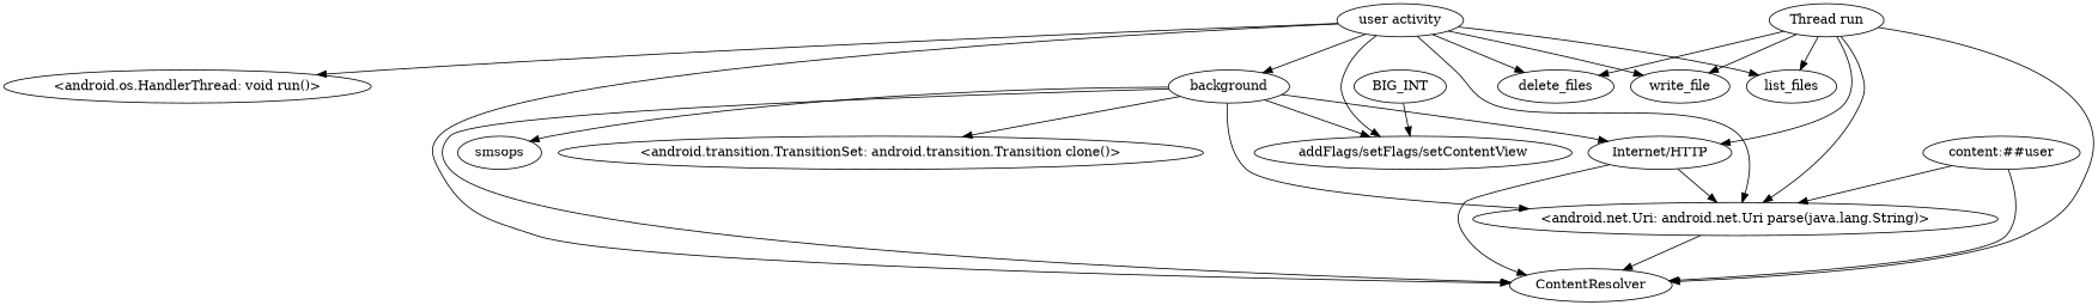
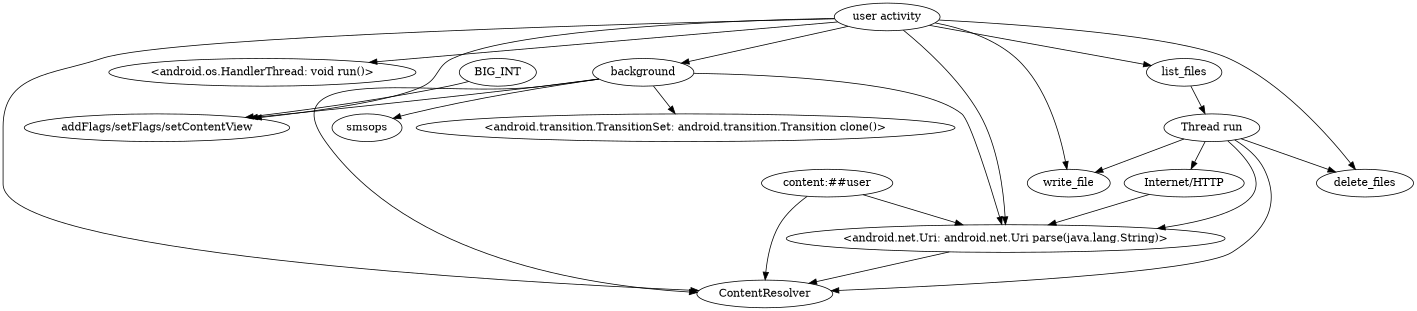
  strict digraph {
    "graph"="{}"
    node [domain=library type=merged]
    edge [deps="FROM_SENSITIVE_PARENT_TO_SENSITIVE_API-CALL-CALL-CALL-CALL-CALL-CALL-CALL-CALL" type=DEP]
    "<android.net.Uri: android.net.Uri parse(java.lang.String)>" [type=SENSITIVE_METHOD]
    ContentResolver
    "Internet/HTTP"
    n4 [label="content:##user" type=CONST_STRING]
    smsops [type=SENSITIVE_METHOD]
    "<android.os.HandlerThread: void run()>" [type=SENSITIVE_METHOD]
    BIG_INT [type=CONST_INT]
    "addFlags/setFlags/setContentView"
    "<android.transition.TransitionSet: android.transition.Transition clone()>" [type=SENSITIVE_METHOD]
    background [type=entrypoint]
    "user activity" [type=entrypoint]
    write_file
    list_files
    delete_files
    "Thread run" [type=entrypoint]
    "<android.net.Uri: android.net.Uri parse(java.lang.String)>" -> ContentResolver [deps=DOMINATE]
    "Internet/HTTP" -> "<android.net.Uri: android.net.Uri parse(java.lang.String)>" [deps="DATAFLOW-CALL-CALL-CALL-DATAFLOW-CALL"]
-   "Internet/HTTP" -> ContentResolver [deps="DATAFLOW-CALL-CALL-CALL-DATAFLOW-CALL-DOMINATE"]
    n4 -> "<android.net.Uri: android.net.Uri parse(java.lang.String)>" [deps=DATAFLOW]
    n4 -> ContentResolver [deps=DATAFLOW]
    BIG_INT -> "addFlags/setFlags/setContentView" [deps=DATAFLOW]
    background -> "<android.net.Uri: android.net.Uri parse(java.lang.String)>" [deps="FROM_SENSITIVE_PARENT_TO_SENSITIVE_API-CALL-DATAFLOW-CALL-CALL-CALL-DATAFLOW-CALL"]
    background -> ContentResolver [deps="FROM_SENSITIVE_PARENT_TO_SENSITIVE_API-CALL-DATAFLOW-CALL-CALL-CALL-DATAFLOW-CALL-DOMINATE"]
-   background -> "Internet/HTTP" [deps="FROM_SENSITIVE_PARENT_TO_SENSITIVE_API-CALL"]
    background -> smsops [deps="FROM_SENSITIVE_PARENT_TO_SENSITIVE_API-CALL"]
    background -> "addFlags/setFlags/setContentView" [deps=DOMINATE]
    background -> "<android.transition.TransitionSet: android.transition.Transition clone()>" [deps=FROM_SENSITIVE_PARENT_TO_SENSITIVE_API]
    "user activity" -> "<android.net.Uri: android.net.Uri parse(java.lang.String)>" [deps="FROM_SENSITIVE_PARENT_TO_SENSITIVE_API-CALL-DATAFLOW-CALL"]
    "user activity" -> ContentResolver [deps="FROM_SENSITIVE_PARENT_TO_SENSITIVE_API-CALL-DATAFLOW-CALL-DOMINATE"]
    "user activity" -> "<android.os.HandlerThread: void run()>"
    "user activity" -> "addFlags/setFlags/setContentView" [deps="FROM_SENSITIVE_PARENT_TO_SENSITIVE_API-CALL-CALL"]
    "user activity" -> background [deps="FROM_SENSITIVE_PARENT_TO_SENSITIVE_API-CALL-DATAFLOW-CALL"]
    "user activity" -> write_file
    "user activity" -> list_files
    "user activity" -> delete_files
    "Thread run" -> "<android.net.Uri: android.net.Uri parse(java.lang.String)>" [deps="FROM_SENSITIVE_PARENT_TO_SENSITIVE_API-CALL-CALL-DATAFLOW-CALL"]
    "Thread run" -> ContentResolver [deps="FROM_SENSITIVE_PARENT_TO_SENSITIVE_API-CALL-CALL-DATAFLOW-CALL-DOMINATE"]
    "Thread run" -> "Internet/HTTP" [deps="FROM_SENSITIVE_PARENT_TO_SENSITIVE_API-CALL-CALL-CALL"]
    "Thread run" -> write_file [deps="FROM_SENSITIVE_PARENT_TO_SENSITIVE_API-CALL-CALL"]
-   "Thread run" -> list_files [deps="FROM_SENSITIVE_PARENT_TO_SENSITIVE_API-CALL-CALL"]
+   list_files -> "Thread run" [deps="FROM_SENSITIVE_PARENT_TO_SENSITIVE_API-CALL-CALL"]
    "Thread run" -> delete_files [deps="FROM_SENSITIVE_PARENT_TO_SENSITIVE_API-CALL-CALL"]
  }
